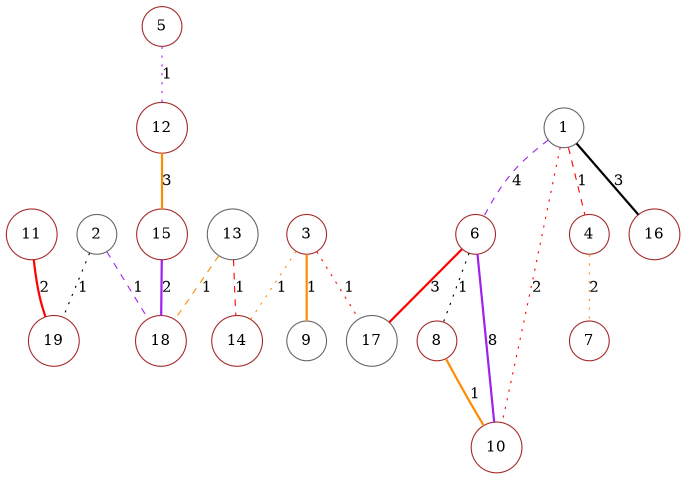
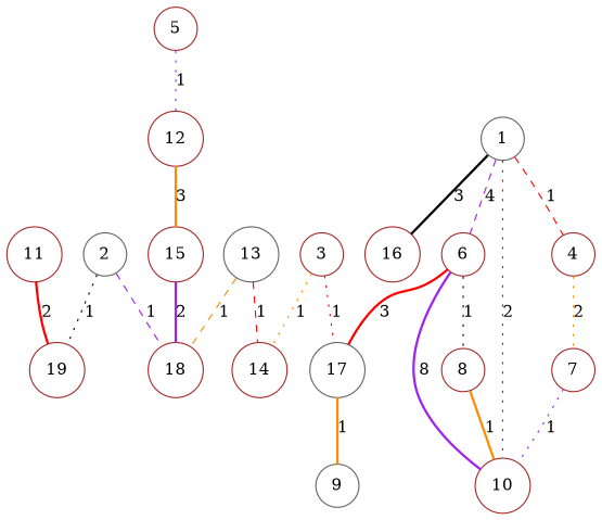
  graph {
    node [color=brown shape=circle]
    edge [color=red style=bold]
    11
    19
    1 [color=gray40]
    16
    6
    10
    4
    17 [color=gray40]
    8
    7
    2 [color=gray40]
    18
    3
    14
    9 [color=gray40]
    5
    12
    15
    13 [color=gray40]
    11 -- 19 [label=2]
    1 -- 16 [color=black label=3]
    1 -- 6 [color=purple label=4 style=dashed]
    1 -- 10 [label=2 style=dotted]
    1 -- 4 [label=1 style=dashed]
    6 -- 10 [color=purple label=8]
    6 -- 17 [label=3]
    6 -- 8 [color=black label=1 style=dotted]
    4 -- 7 [color=darkorange label=2 style=dotted]
    8 -- 10 [color=darkorange label=1]
+   7 -- 10 [color=purple label=1 style=dotted]
    2 -- 19 [color=black label=1 style=dotted]
    2 -- 18 [color=purple label=1 style=dashed]
    3 -- 17 [label=1 style=dotted]
    3 -- 14 [color=darkorange label=1 style=dotted]
-   3 -- 9 [color=darkorange label=1]
+   17 -- 9 [color=darkorange label=1]
    5 -- 12 [color=purple label=1 style=dotted]
    12 -- 15 [color=darkorange label=3]
    15 -- 18 [color=purple label=2]
    13 -- 18 [color=darkorange label=1 style=dashed]
    13 -- 14 [label=1 style=dashed]
  }
